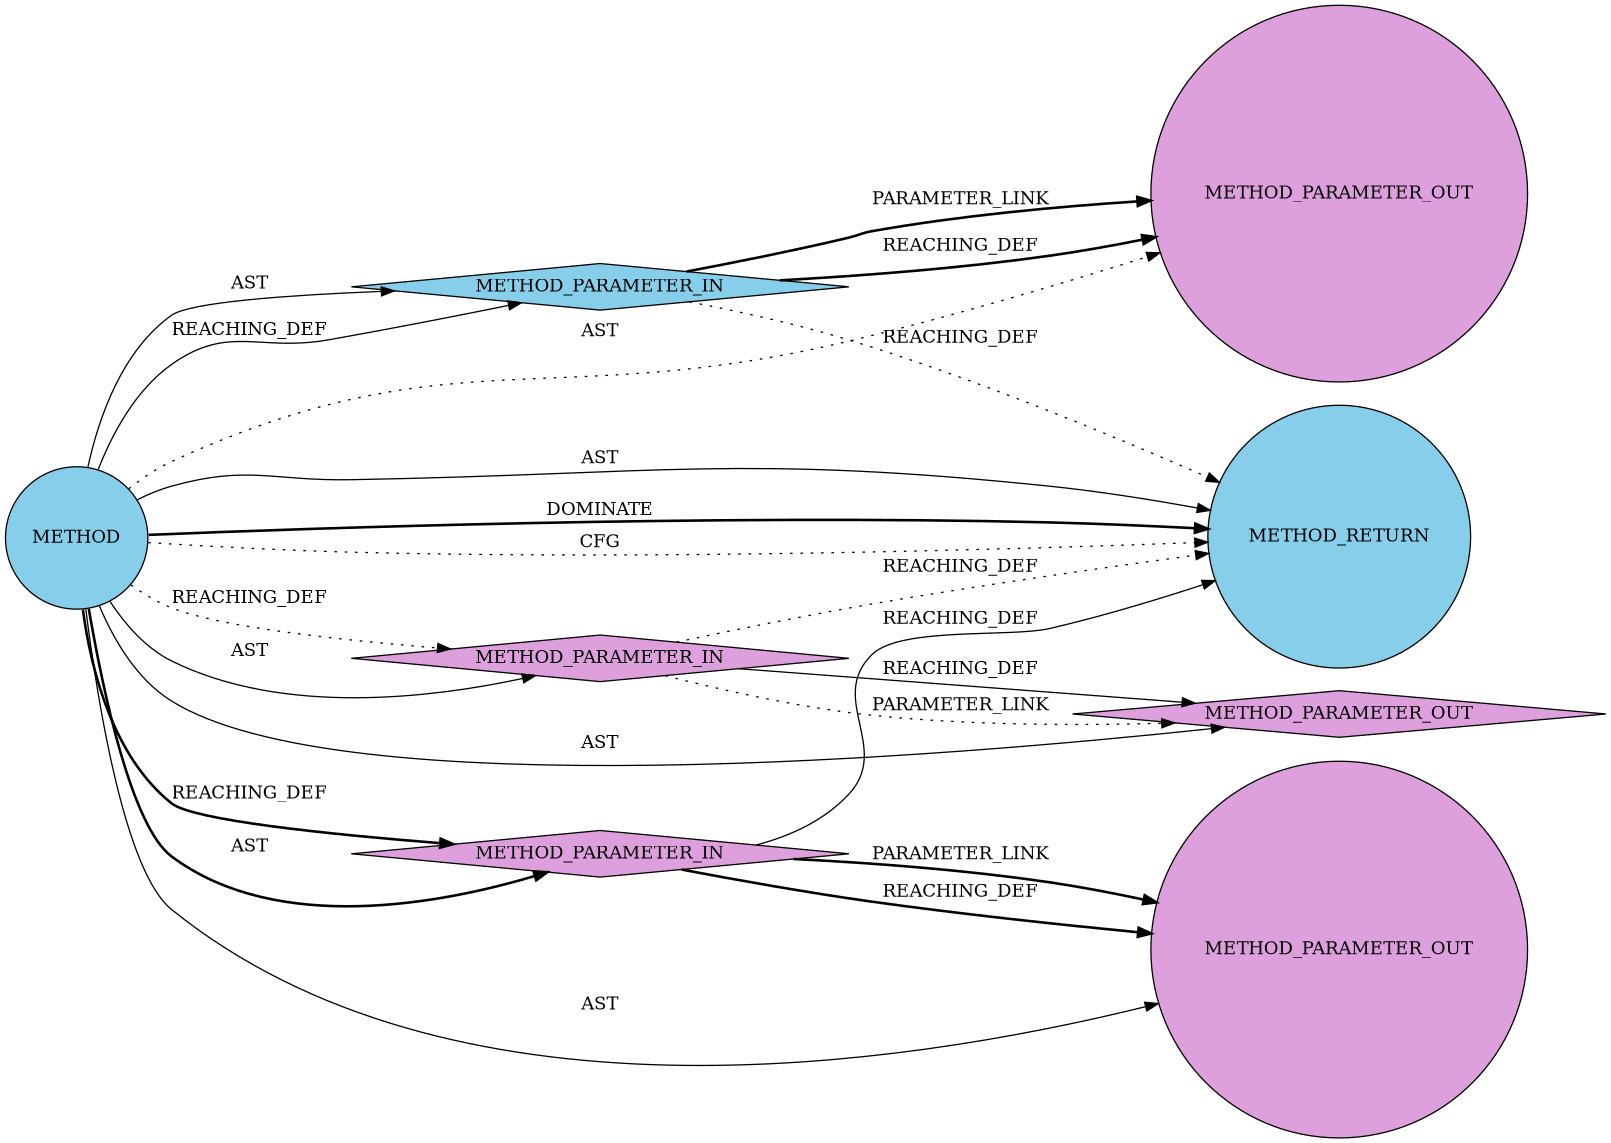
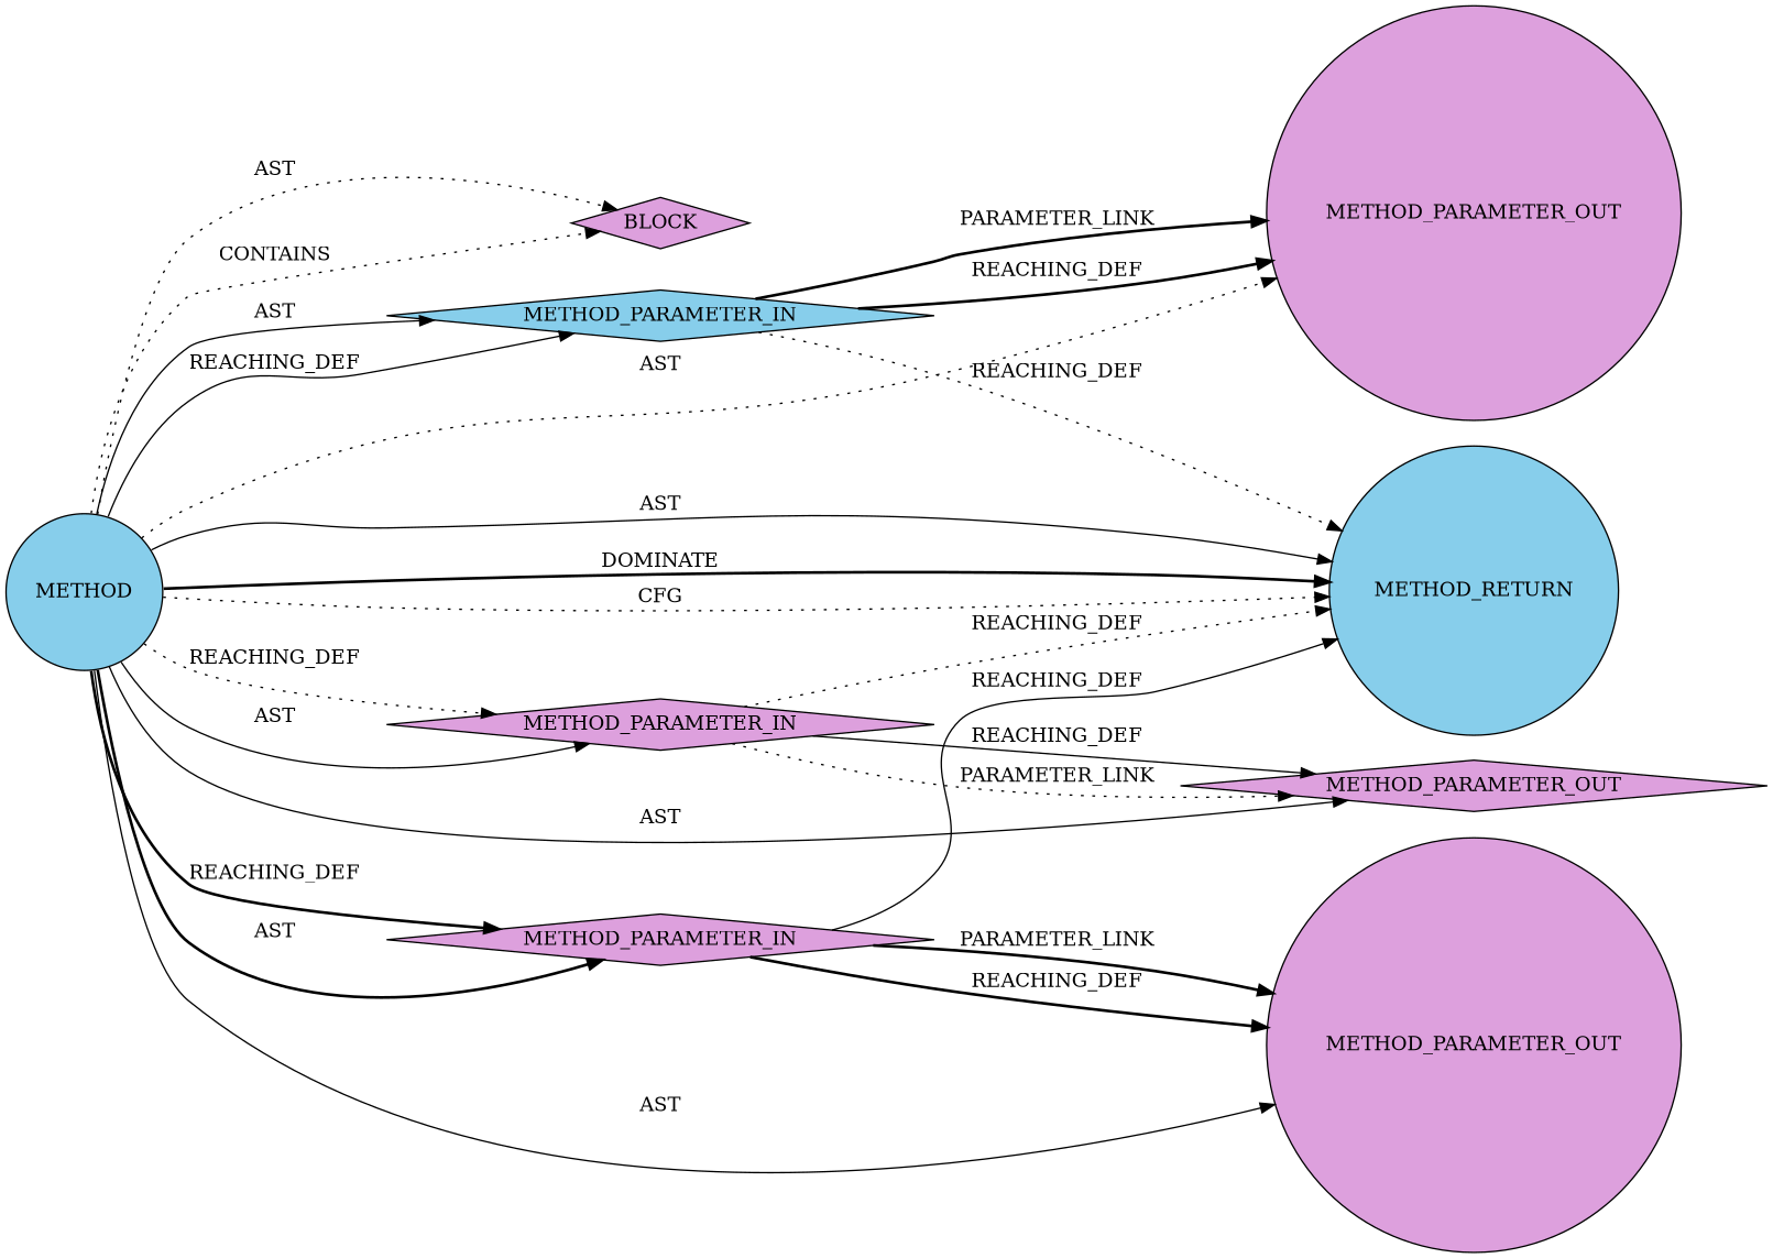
  digraph {
    rankdir=LR
    node [CODE="<empty>" ORDER=1 TYPE_FULL_NAME=ANY fillcolor=plum shape=diamond style=filled EVALUATION_STRATEGY=BY_VALUE IS_VARIADIC=false]
    edge [style=dotted]
+   n1 [ARGUMENT_INDEX=1 label=BLOCK EVALUATION_STRATEGY="" IS_VARIADIC=""]
    n2 [AST_PARENT_FULL_NAME="<global>" AST_PARENT_TYPE=NAMESPACE_BLOCK FILENAME="<empty>" FULL_NAME=HMAC_Update IS_EXTERNAL=true NAME=HMAC_Update ORDER=0 fillcolor=skyblue label=METHOD shape=circle TYPE_FULL_NAME="" EVALUATION_STRATEGY="" IS_VARIADIC=""]
    n3 [CODE=p2 INDEX=2 NAME=p2 ORDER=2 fillcolor=skyblue label=METHOD_PARAMETER_IN]
    n4 [CODE=p1 INDEX=1 NAME=p1 label=METHOD_PARAMETER_OUT shape=circle]
    n5 [CODE=RET ORDER=2 fillcolor=skyblue label=METHOD_RETURN shape=circle IS_VARIADIC=""]
    n6 [CODE=p2 INDEX=2 NAME=p2 ORDER=2 label=METHOD_PARAMETER_OUT shape=circle]
    n7 [CODE=p3 INDEX=3 NAME=p3 ORDER=3 label=METHOD_PARAMETER_IN]
    n8 [CODE=p3 INDEX=3 NAME=p3 ORDER=3 label=METHOD_PARAMETER_OUT]
    n9 [CODE=p1 INDEX=1 NAME=p1 label=METHOD_PARAMETER_IN]
+   n2 -> n1 [label=AST]
+   n2 -> n1 [label=CONTAINS]
    n2 -> n3 [label=AST style=solid]
    n2 -> n3 [label=REACHING_DEF style=solid]
    n2 -> n4 [label=AST style=solid]
    n2 -> n5 [label=AST style=solid]
    n2 -> n5 [label=DOMINATE style=bold]
    n2 -> n5 [label=CFG]
    n2 -> n6 [label=AST]
    n2 -> n7 [label=REACHING_DEF]
    n2 -> n7 [label=AST style=solid]
    n2 -> n8 [label=AST style=solid]
    n2 -> n9 [label=REACHING_DEF style=bold]
    n2 -> n9 [label=AST style=bold]
    n3 -> n5 [VARIABLE=p2 label=REACHING_DEF]
    n3 -> n6 [label=PARAMETER_LINK style=bold]
    n3 -> n6 [VARIABLE=p2 label=REACHING_DEF style=bold]
    n7 -> n5 [VARIABLE=p3 label=REACHING_DEF]
    n7 -> n8 [VARIABLE=p3 label=REACHING_DEF style=solid]
    n7 -> n8 [label=PARAMETER_LINK]
    n9 -> n4 [VARIABLE=p1 label=REACHING_DEF style=bold]
    n9 -> n4 [label=PARAMETER_LINK style=bold]
    n9 -> n5 [VARIABLE=p1 label=REACHING_DEF style=solid]
  }
